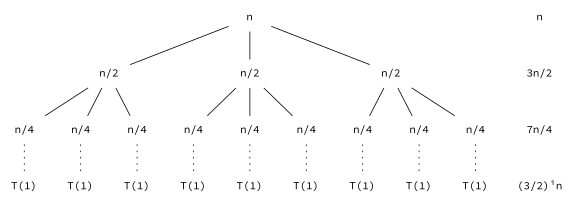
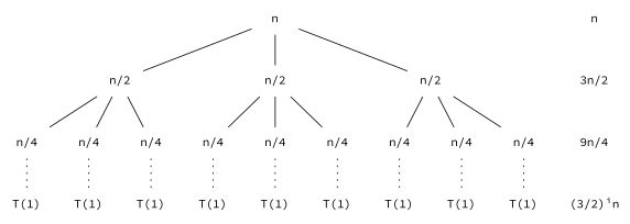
  digraph {
    fontname="Source Code Pro"
    node [shape=none fontname="Source Code Pro"]
    edge [dir=none fontname="Source Code Pro"]
    n1 [label=n]
    n2 [label=n]
    n3 [label="n/2"]
    n4 [label="n/2"]
    n5 [label="n/2"]
    n6 [label="3n/2"]
    n7 [label="n/4"]
    n8 [label="n/4"]
    n9 [label="n/4"]
    n10 [label="n/4"]
    n11 [label="n/4"]
    n12 [label="n/4"]
    n13 [label="n/4"]
    n14 [label="n/4"]
    n15 [label="n/4"]
-   n16 [label="7n/4"]
+   n16 [label="9n/4"]
    n17 [label="T(1)"]
    n18 [label="T(1)"]
    n19 [label="T(1)"]
    n20 [label="T(1)"]
    n21 [label="T(1)"]
    n22 [label="T(1)"]
    n23 [label="T(1)"]
    n24 [label="T(1)"]
    n25 [label="T(1)"]
    n26 [label="(3/2)ⁱn"]
    subgraph sub_1 {
      rank=same
      n1
      n2
    }
    subgraph sub_2 {
      rank=same
      n3
      n4
      n5
      n6
    }
    subgraph sub_3 {
      rank=same
      n7
      n8
      n9
      n10
      n11
      n12
      n13
      n14
      n15
      n16
    }
    subgraph sub_4 {
      rank=same
      n17
      n18
      n19
      n20
      n21
      n22
      n23
      n24
      n25
      n26
    }
    subgraph sub_5 {
      n7
      n8
      n9
      n10
      n11
      n12
      n13
      n14
      n15
      n17
      n18
      n19
      n20
      n21
      n22
      n23
      n24
      n25
    }
    subgraph sub_6 {
      n2
      n6
      n16
      n26
    }
    n1 -> n3
    n1 -> n4
    n1 -> n5
    n2 -> n6 [style=invis]
    n3 -> n7
    n3 -> n8
    n3 -> n9
    n4 -> n10
    n4 -> n11
    n4 -> n12
    n5 -> n13
    n5 -> n14
    n5 -> n15
    n6 -> n16 [style=invis]
    n7 -> n17 [style=dotted]
    n8 -> n18 [style=dotted]
    n9 -> n19 [style=dotted]
    n10 -> n20 [style=dotted]
    n11 -> n21 [style=dotted]
    n12 -> n22 [style=dotted]
    n13 -> n23 [style=dotted]
    n14 -> n24 [style=dotted]
    n15 -> n25 [style=dotted]
    n16 -> n26 [style=invis]
  }
